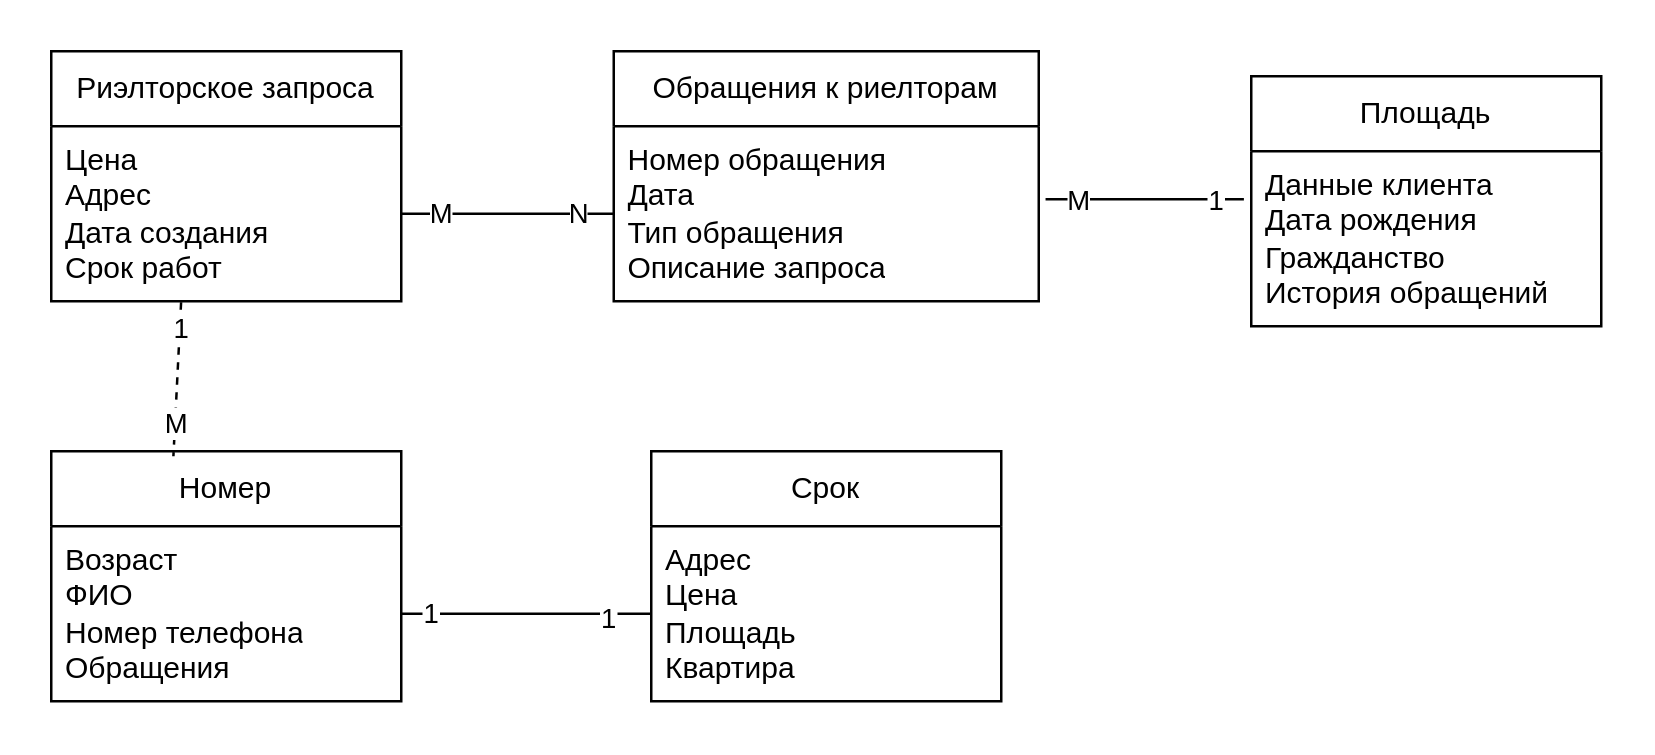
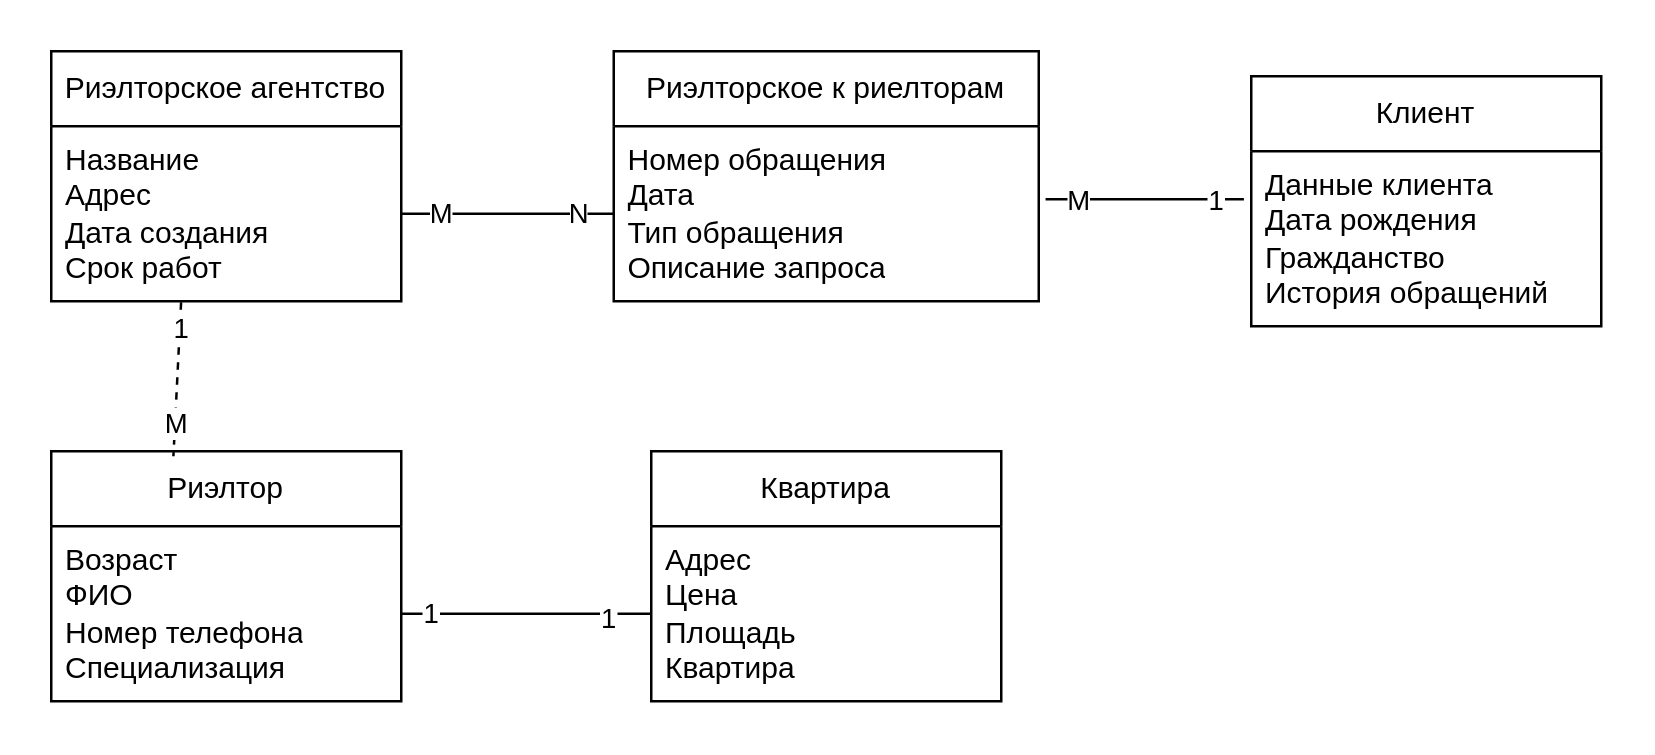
  <mxCell id="0" />
  <mxCell id="1" parent="0" />
- <mxCell id="2" value="Срок" style="swimlane;fontStyle=0;childLayout=stackLayout;horizontal=1;startSize=30;horizontalStack=0;resizeParent=1;resizeParentMax=0;resizeLast=0;collapsible=1;marginBottom=0;whiteSpace=wrap;html=1;" parent="1" vertex="1"><mxGeometry x="260" y="180" width="140" height="100" as="geometry" /></mxCell>
+ <mxCell id="2" value="Квартира" style="swimlane;fontStyle=0;childLayout=stackLayout;horizontal=1;startSize=30;horizontalStack=0;resizeParent=1;resizeParentMax=0;resizeLast=0;collapsible=1;marginBottom=0;whiteSpace=wrap;html=1;" parent="1" vertex="1"><mxGeometry x="260" y="180" width="140" height="100" as="geometry" /></mxCell>
  <mxCell id="3" value="Адрес&lt;br&gt;Цена&lt;br&gt;Площадь&lt;br&gt;Квартира&lt;br&gt;" style="text;strokeColor=none;fillColor=none;align=left;verticalAlign=middle;spacingLeft=4;spacingRight=4;overflow=hidden;points=[[0,0.5],[1,0.5]];portConstraint=eastwest;rotatable=0;whiteSpace=wrap;html=1;" parent="2" vertex="1"><mxGeometry y="30" width="140" height="70" as="geometry" /></mxCell>
- <mxCell id="4" value="Площадь" style="swimlane;fontStyle=0;childLayout=stackLayout;horizontal=1;startSize=30;horizontalStack=0;resizeParent=1;resizeParentMax=0;resizeLast=0;collapsible=1;marginBottom=0;whiteSpace=wrap;html=1;" parent="1" vertex="1"><mxGeometry x="500" y="30" width="140" height="100" as="geometry" /></mxCell>
+ <mxCell id="4" value="Клиент" style="swimlane;fontStyle=0;childLayout=stackLayout;horizontal=1;startSize=30;horizontalStack=0;resizeParent=1;resizeParentMax=0;resizeLast=0;collapsible=1;marginBottom=0;whiteSpace=wrap;html=1;" parent="1" vertex="1"><mxGeometry x="500" y="30" width="140" height="100" as="geometry" /></mxCell>
  <mxCell id="5" value="Данные клиента&lt;br&gt;Дата рождения&lt;br&gt;Гражданство&lt;br&gt;История обращений" style="text;strokeColor=none;fillColor=none;align=left;verticalAlign=middle;spacingLeft=4;spacingRight=4;overflow=hidden;points=[[0,0.5],[1,0.5]];portConstraint=eastwest;rotatable=0;whiteSpace=wrap;html=1;" parent="4" vertex="1"><mxGeometry y="30" width="140" height="70" as="geometry" /></mxCell>
- <mxCell id="6" value="Обращения к риелторам" style="swimlane;fontStyle=0;childLayout=stackLayout;horizontal=1;startSize=30;horizontalStack=0;resizeParent=1;resizeParentMax=0;resizeLast=0;collapsible=1;marginBottom=0;whiteSpace=wrap;html=1;" parent="1" vertex="1"><mxGeometry x="245" y="20" width="170" height="100" as="geometry" /></mxCell>
+ <mxCell id="6" value="Риэлторское к риелторам" style="swimlane;fontStyle=0;childLayout=stackLayout;horizontal=1;startSize=30;horizontalStack=0;resizeParent=1;resizeParentMax=0;resizeLast=0;collapsible=1;marginBottom=0;whiteSpace=wrap;html=1;" parent="1" vertex="1"><mxGeometry x="245" y="20" width="170" height="100" as="geometry" /></mxCell>
  <mxCell id="7" value="Номер обращения&lt;br&gt;Дата&lt;br&gt;Тип обращения&lt;br&gt;Описание запроса" style="text;strokeColor=none;fillColor=none;align=left;verticalAlign=middle;spacingLeft=4;spacingRight=4;overflow=hidden;points=[[0,0.5],[1,0.5]];portConstraint=eastwest;rotatable=0;whiteSpace=wrap;html=1;" parent="6" vertex="1"><mxGeometry y="30" width="170" height="70" as="geometry" /></mxCell>
- <mxCell id="8" value="Риэлторское запроса" style="swimlane;fontStyle=0;childLayout=stackLayout;horizontal=1;startSize=30;horizontalStack=0;resizeParent=1;resizeParentMax=0;resizeLast=0;collapsible=1;marginBottom=0;whiteSpace=wrap;html=1;" parent="1" vertex="1"><mxGeometry x="20" y="20" width="140" height="100" as="geometry" /></mxCell>
- <mxCell id="9" value="Цена&lt;br&gt;Адрес&lt;br&gt;Дата создания&lt;br&gt;Срок работ" style="text;strokeColor=none;fillColor=none;align=left;verticalAlign=middle;spacingLeft=4;spacingRight=4;overflow=hidden;points=[[0,0.5],[1,0.5]];portConstraint=eastwest;rotatable=0;whiteSpace=wrap;html=1;" parent="8" vertex="1"><mxGeometry y="30" width="140" height="70" as="geometry" /></mxCell>
- <mxCell id="10" value="Номер" style="swimlane;fontStyle=0;childLayout=stackLayout;horizontal=1;startSize=30;horizontalStack=0;resizeParent=1;resizeParentMax=0;resizeLast=0;collapsible=1;marginBottom=0;whiteSpace=wrap;html=1;" parent="1" vertex="1"><mxGeometry x="20" y="180" width="140" height="100" as="geometry" /></mxCell>
- <mxCell id="11" value="Возраст&lt;br&gt;ФИО&lt;br&gt;Номер телефона&lt;br&gt;Обращения" style="text;strokeColor=none;fillColor=none;align=left;verticalAlign=middle;spacingLeft=4;spacingRight=4;overflow=hidden;points=[[0,0.5],[1,0.5]];portConstraint=eastwest;rotatable=0;whiteSpace=wrap;html=1;" parent="10" vertex="1"><mxGeometry y="30" width="140" height="70" as="geometry" /></mxCell>
+ <mxCell id="8" value="Риэлторское агентство" style="swimlane;fontStyle=0;childLayout=stackLayout;horizontal=1;startSize=30;horizontalStack=0;resizeParent=1;resizeParentMax=0;resizeLast=0;collapsible=1;marginBottom=0;whiteSpace=wrap;html=1;" parent="1" vertex="1"><mxGeometry x="20" y="20" width="140" height="100" as="geometry" /></mxCell>
+ <mxCell id="9" value="Название&lt;br&gt;Адрес&lt;br&gt;Дата создания&lt;br&gt;Срок работ" style="text;strokeColor=none;fillColor=none;align=left;verticalAlign=middle;spacingLeft=4;spacingRight=4;overflow=hidden;points=[[0,0.5],[1,0.5]];portConstraint=eastwest;rotatable=0;whiteSpace=wrap;html=1;" parent="8" vertex="1"><mxGeometry y="30" width="140" height="70" as="geometry" /></mxCell>
+ <mxCell id="10" value="Риэлтор" style="swimlane;fontStyle=0;childLayout=stackLayout;horizontal=1;startSize=30;horizontalStack=0;resizeParent=1;resizeParentMax=0;resizeLast=0;collapsible=1;marginBottom=0;whiteSpace=wrap;html=1;" parent="1" vertex="1"><mxGeometry x="20" y="180" width="140" height="100" as="geometry" /></mxCell>
+ <mxCell id="11" value="Возраст&lt;br&gt;ФИО&lt;br&gt;Номер телефона&lt;br&gt;Специализация" style="text;strokeColor=none;fillColor=none;align=left;verticalAlign=middle;spacingLeft=4;spacingRight=4;overflow=hidden;points=[[0,0.5],[1,0.5]];portConstraint=eastwest;rotatable=0;whiteSpace=wrap;html=1;" parent="10" vertex="1"><mxGeometry y="30" width="140" height="70" as="geometry" /></mxCell>
  <mxCell id="12" value="" style="endArrow=none;html=1;rounded=0;exitX=0.371;exitY=1.006;exitDx=0;exitDy=0;exitPerimeter=0;entryX=0.349;entryY=0.02;entryDx=0;entryDy=0;entryPerimeter=0;dashed=1;" edge="1" parent="1" source="9" target="10"><mxGeometry width="50" height="50" relative="1" as="geometry"><mxPoint x="350" y="250" as="sourcePoint" /><mxPoint x="400" y="200" as="targetPoint" /></mxGeometry></mxCell>
  <mxCell id="13" value="1" style="edgeLabel;html=1;align=center;verticalAlign=middle;resizable=0;points=[];" vertex="1" connectable="0" parent="12"><mxGeometry x="-0.666" relative="1" as="geometry"><mxPoint as="offset" /></mxGeometry></mxCell>
  <mxCell id="14" value="M" style="edgeLabel;html=1;align=center;verticalAlign=middle;resizable=0;points=[];" vertex="1" connectable="0" parent="12"><mxGeometry x="0.554" relative="1" as="geometry"><mxPoint as="offset" /></mxGeometry></mxCell>
  <mxCell id="15" value="" style="endArrow=none;html=1;rounded=0;exitX=1;exitY=0.5;exitDx=0;exitDy=0;entryX=0;entryY=0.5;entryDx=0;entryDy=0;" edge="1" parent="1" source="11" target="3"><mxGeometry width="50" height="50" relative="1" as="geometry"><mxPoint x="310" y="230" as="sourcePoint" /><mxPoint x="360" y="180" as="targetPoint" /></mxGeometry></mxCell>
  <mxCell id="16" value="1" style="edgeLabel;html=1;align=center;verticalAlign=middle;resizable=0;points=[];" vertex="1" connectable="0" parent="15"><mxGeometry x="-0.781" y="1" relative="1" as="geometry"><mxPoint as="offset" /></mxGeometry></mxCell>
  <mxCell id="17" value="1" style="edgeLabel;html=1;align=center;verticalAlign=middle;resizable=0;points=[];" vertex="1" connectable="0" parent="15"><mxGeometry x="0.649" y="-1" relative="1" as="geometry"><mxPoint as="offset" /></mxGeometry></mxCell>
  <mxCell id="18" value="" style="endArrow=none;html=1;rounded=0;exitX=1;exitY=0.5;exitDx=0;exitDy=0;entryX=0;entryY=0.5;entryDx=0;entryDy=0;" edge="1" parent="1" source="9" target="7"><mxGeometry width="50" height="50" relative="1" as="geometry"><mxPoint x="145" y="150" as="sourcePoint" /><mxPoint x="245" y="150" as="targetPoint" /></mxGeometry></mxCell>
  <mxCell id="19" value="N" style="edgeLabel;html=1;align=center;verticalAlign=middle;resizable=0;points=[];" vertex="1" connectable="0" parent="18"><mxGeometry x="0.641" y="1" relative="1" as="geometry"><mxPoint as="offset" /></mxGeometry></mxCell>
  <mxCell id="20" value="M" style="edgeLabel;html=1;align=center;verticalAlign=middle;resizable=0;points=[];" vertex="1" connectable="0" parent="18"><mxGeometry x="-0.643" y="1" relative="1" as="geometry"><mxPoint as="offset" /></mxGeometry></mxCell>
  <mxCell id="21" value="" style="endArrow=none;html=1;rounded=0;exitX=1.016;exitY=0.417;exitDx=0;exitDy=0;entryX=-0.021;entryY=0.274;entryDx=0;entryDy=0;exitPerimeter=0;entryPerimeter=0;" edge="1" parent="1" source="7" target="5"><mxGeometry width="50" height="50" relative="1" as="geometry"><mxPoint x="410" y="140" as="sourcePoint" /><mxPoint x="510" y="140" as="targetPoint" /></mxGeometry></mxCell>
  <mxCell id="22" value="1" style="edgeLabel;html=1;align=center;verticalAlign=middle;resizable=0;points=[];" vertex="1" connectable="0" parent="21"><mxGeometry x="0.714" relative="1" as="geometry"><mxPoint as="offset" /></mxGeometry></mxCell>
  <mxCell id="23" value="M" style="edgeLabel;html=1;align=center;verticalAlign=middle;resizable=0;points=[];" vertex="1" connectable="0" parent="21"><mxGeometry x="-0.661" relative="1" as="geometry"><mxPoint as="offset" /></mxGeometry></mxCell>
